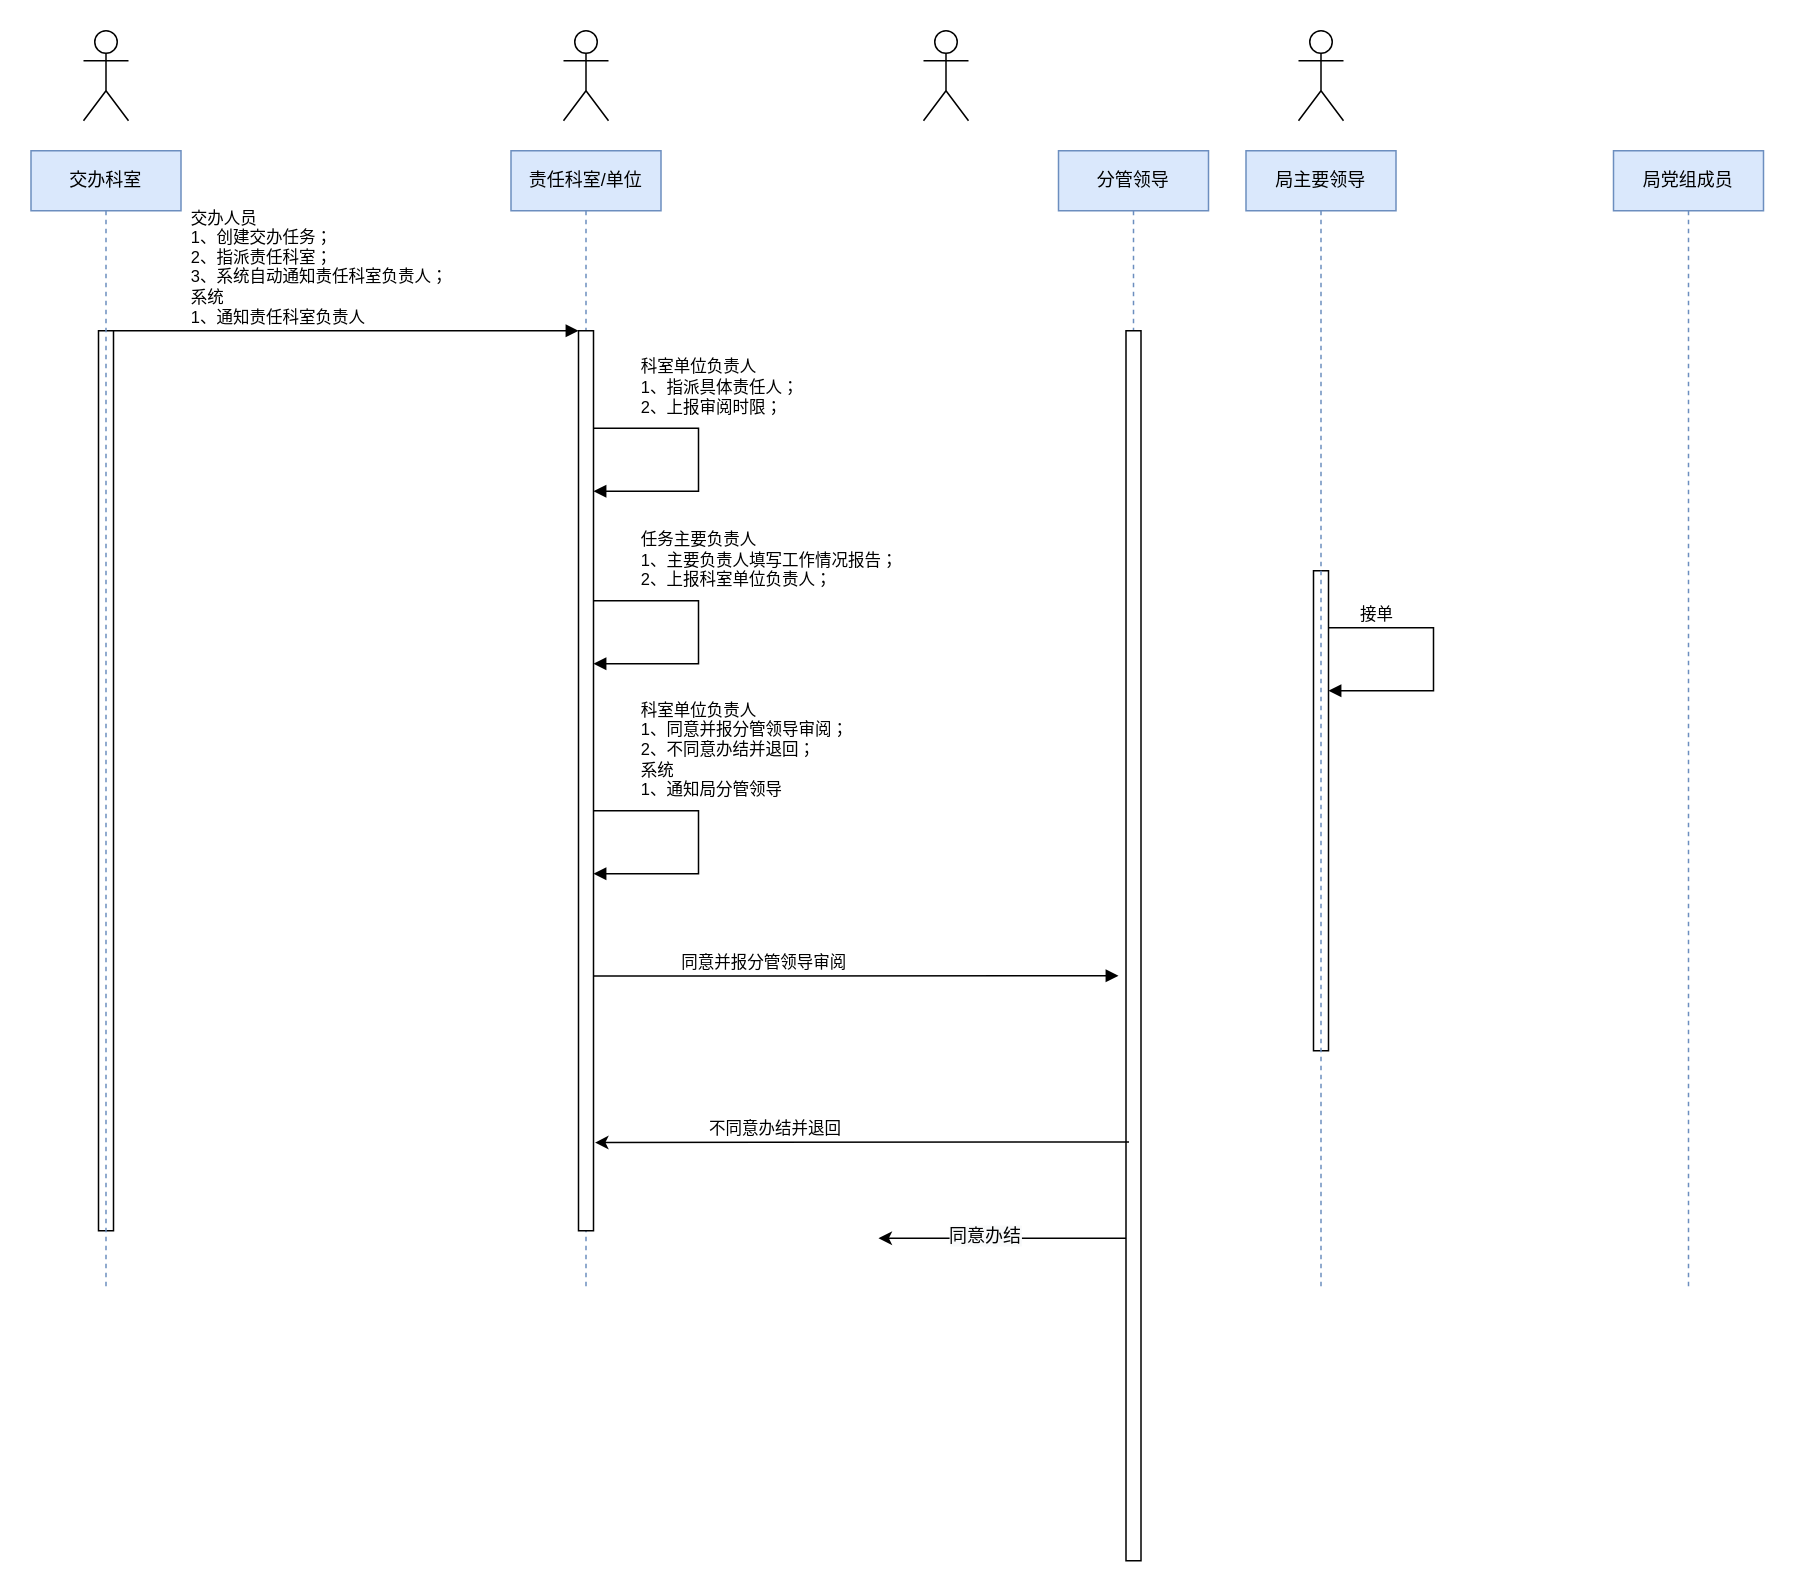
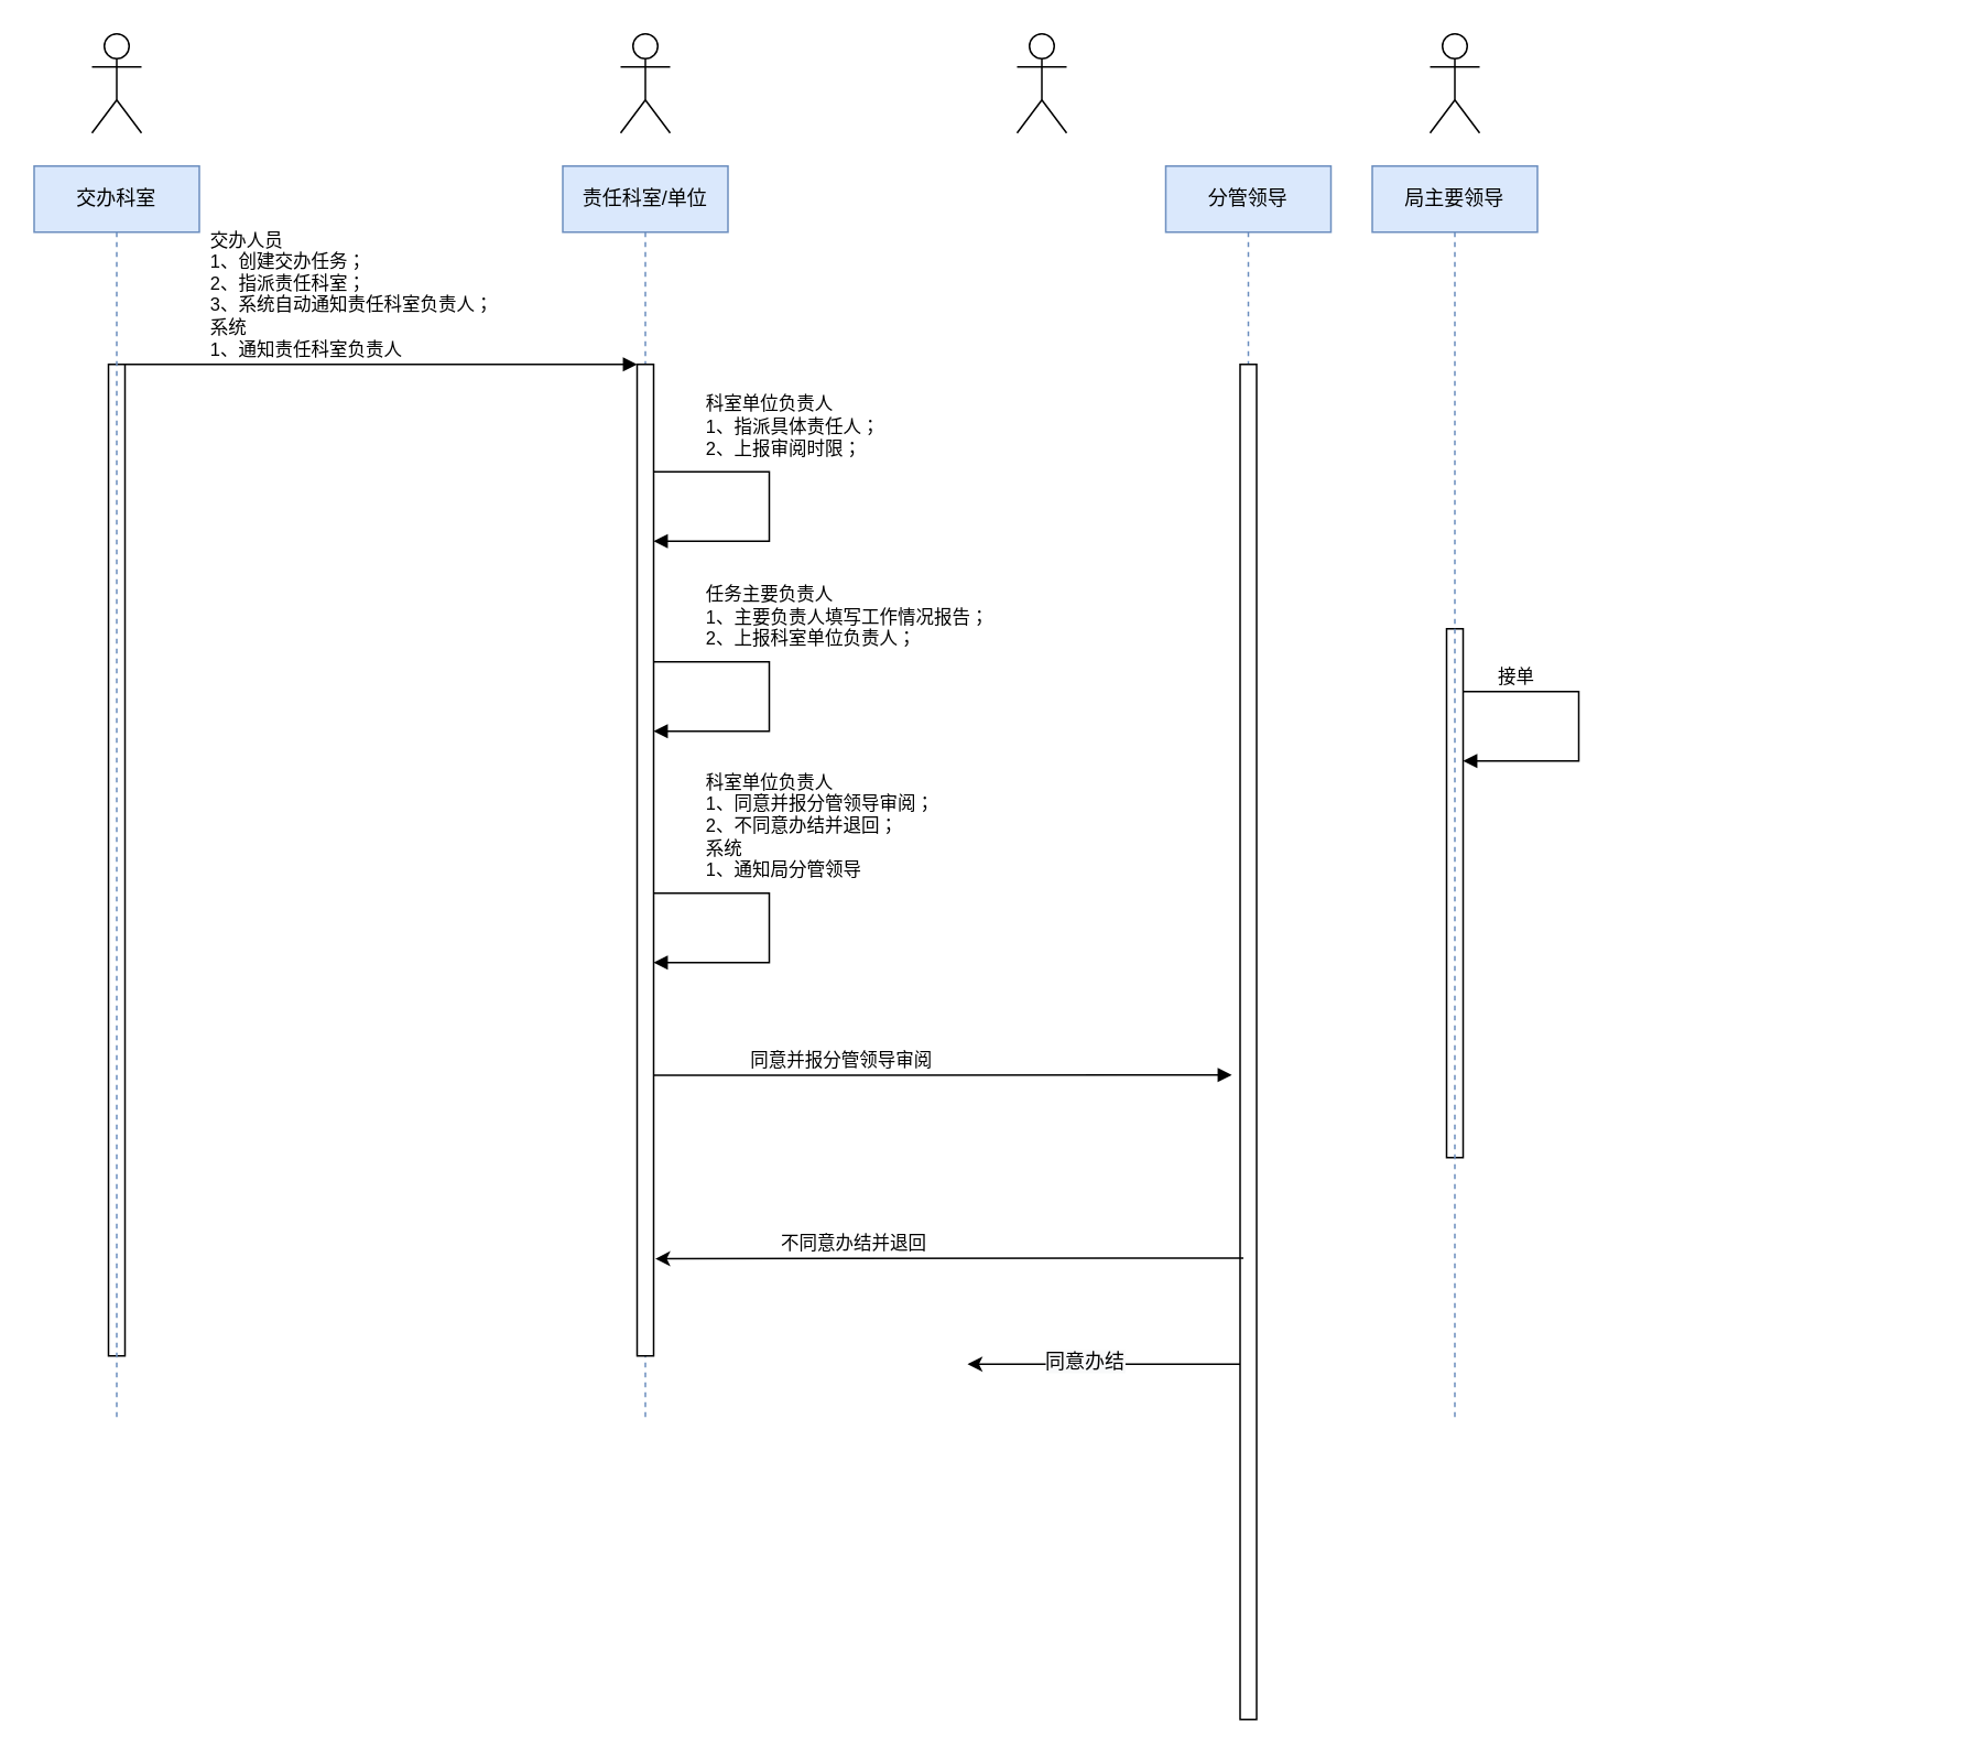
  <mxCell id="0" />
  <mxCell id="1" parent="0" />
  <mxCell id="2" value="&lt;span&gt;责任科室/单位&lt;/span&gt;" style="shape=umlLifeline;perimeter=lifelinePerimeter;whiteSpace=wrap;html=1;container=1;collapsible=0;recursiveResize=0;outlineConnect=0;fillColor=#dae8fc;strokeColor=#6c8ebf;" parent="1" vertex="1"><mxGeometry x="340" y="100" width="100" height="760" as="geometry" /></mxCell>
  <mxCell id="3" value="" style="shape=umlActor;verticalLabelPosition=bottom;verticalAlign=top;html=1;" parent="1" vertex="1"><mxGeometry x="375" y="20" width="30" height="60" as="geometry" /></mxCell>
  <mxCell id="4" value="" style="shape=umlActor;verticalLabelPosition=bottom;verticalAlign=top;html=1;" parent="1" vertex="1"><mxGeometry x="615" y="20" width="30" height="60" as="geometry" /></mxCell>
  <mxCell id="5" value="" style="shape=umlActor;verticalLabelPosition=bottom;verticalAlign=top;html=1;" parent="1" vertex="1"><mxGeometry x="55" y="20" width="30" height="60" as="geometry" /></mxCell>
  <mxCell id="6" value="" style="shape=umlActor;verticalLabelPosition=bottom;verticalAlign=top;html=1;" parent="1" vertex="1"><mxGeometry x="865" y="20" width="30" height="60" as="geometry" /></mxCell>
  <mxCell id="7" value="" style="html=1;points=[];perimeter=orthogonalPerimeter;" parent="1" vertex="1"><mxGeometry x="65" y="220" width="10" height="600" as="geometry" /></mxCell>
  <mxCell id="8" value="" style="html=1;points=[];perimeter=orthogonalPerimeter;" parent="1" vertex="1"><mxGeometry x="385" y="220" width="10" height="600" as="geometry" /></mxCell>
  <mxCell id="9" value="&lt;div&gt;交办人员&lt;/div&gt;&lt;div&gt;1、创建交办任务；&lt;/div&gt;2、指派责任科室；&lt;br&gt;3、系统自动通知责任科室负责人；&lt;br&gt;系统&lt;br&gt;1、通知责任科室负责人" style="html=1;verticalAlign=bottom;endArrow=block;entryX=0;entryY=0;rounded=0;align=left;" parent="1" source="7" target="8" edge="1"><mxGeometry x="-0.677" relative="1" as="geometry"><mxPoint x="315" y="220" as="sourcePoint" /><mxPoint as="offset" /></mxGeometry></mxCell>
  <mxCell id="10" value="" style="html=1;points=[];perimeter=orthogonalPerimeter;" parent="1" vertex="1"><mxGeometry x="875" y="380" width="10" height="320" as="geometry" /></mxCell>
  <mxCell id="11" value="接单" style="html=1;verticalAlign=bottom;endArrow=block;rounded=0;" parent="1" source="10" target="10" edge="1"><mxGeometry x="-0.652" width="80" relative="1" as="geometry"><mxPoint x="885" y="840" as="sourcePoint" /><mxPoint x="875" y="859.78" as="targetPoint" /><Array as="points"><mxPoint x="955" y="418" /><mxPoint x="955" y="460" /></Array><mxPoint as="offset" /></mxGeometry></mxCell>
  <mxCell id="12" value="交办科室" style="shape=umlLifeline;perimeter=lifelinePerimeter;whiteSpace=wrap;html=1;container=1;collapsible=0;recursiveResize=0;outlineConnect=0;fillColor=#dae8fc;strokeColor=#6c8ebf;" parent="1" vertex="1"><mxGeometry x="20" y="100" width="100" height="760" as="geometry" /></mxCell>
  <mxCell id="13" value="&lt;span&gt;分管领导&lt;/span&gt;" style="shape=umlLifeline;perimeter=lifelinePerimeter;whiteSpace=wrap;html=1;container=1;collapsible=0;recursiveResize=0;outlineConnect=0;fillColor=#dae8fc;strokeColor=#6c8ebf;" parent="1" vertex="1"><mxGeometry x="705" y="100" width="100" height="940" as="geometry" /></mxCell>
  <mxCell id="14" value="" style="html=1;points=[];perimeter=orthogonalPerimeter;" parent="13" vertex="1"><mxGeometry x="45" y="120" width="10" height="820" as="geometry" /></mxCell>
  <mxCell id="15" value="局主要领导" style="shape=umlLifeline;perimeter=lifelinePerimeter;whiteSpace=wrap;html=1;container=1;collapsible=0;recursiveResize=0;outlineConnect=0;fillColor=#dae8fc;strokeColor=#6c8ebf;" parent="1" vertex="1"><mxGeometry x="830" y="100" width="100" height="760" as="geometry" /></mxCell>
- <mxCell id="16" value="局党组成员" style="shape=umlLifeline;perimeter=lifelinePerimeter;whiteSpace=wrap;html=1;container=1;collapsible=0;recursiveResize=0;outlineConnect=0;fillColor=#dae8fc;strokeColor=#6c8ebf;" parent="1" vertex="1"><mxGeometry x="1075" y="100" width="100" height="760" as="geometry" /></mxCell>
  <mxCell id="17" value="科室单位负责人&lt;br&gt;1、指派具体责任人；&lt;br&gt;2、上报审阅时限；" style="html=1;verticalAlign=bottom;endArrow=block;rounded=0;align=left;" parent="1" edge="1"><mxGeometry x="-0.67" y="5" width="80" relative="1" as="geometry"><mxPoint x="395" y="285" as="sourcePoint" /><mxPoint x="395" y="327" as="targetPoint" /><Array as="points"><mxPoint x="465" y="285" /><mxPoint x="465" y="327" /></Array><mxPoint as="offset" /></mxGeometry></mxCell>
  <mxCell id="18" value="任务主要负责人&lt;br&gt;1、主要负责人填写工作情况报告；&lt;br&gt;2、上报科室单位负责人；" style="html=1;verticalAlign=bottom;endArrow=block;rounded=0;align=left;" edge="1" parent="1"><mxGeometry x="-0.67" y="5" width="80" relative="1" as="geometry"><mxPoint x="395" y="400" as="sourcePoint" /><mxPoint x="395" y="442" as="targetPoint" /><Array as="points"><mxPoint x="465" y="400" /><mxPoint x="465" y="442" /></Array><mxPoint as="offset" /></mxGeometry></mxCell>
  <mxCell id="19" value="科室单位负责人&lt;br&gt;1、同意并报分管领导审阅；&lt;br&gt;2、不同意办结并退回；&lt;br&gt;系统&lt;br&gt;1、通知局分管领导" style="html=1;verticalAlign=bottom;endArrow=block;rounded=0;align=left;" edge="1" parent="1"><mxGeometry x="-0.67" y="5" width="80" relative="1" as="geometry"><mxPoint x="395" y="540" as="sourcePoint" /><mxPoint x="395" y="582" as="targetPoint" /><Array as="points"><mxPoint x="465" y="540" /><mxPoint x="465" y="582" /></Array><mxPoint as="offset" /></mxGeometry></mxCell>
  <mxCell id="20" value="同意并报分管领导审阅&lt;div&gt;&lt;/div&gt;" style="html=1;verticalAlign=bottom;endArrow=block;rounded=0;align=left;exitX=1;exitY=0.717;exitDx=0;exitDy=0;exitPerimeter=0;" edge="1" parent="1" source="8"><mxGeometry x="-0.677" relative="1" as="geometry"><mxPoint x="520" y="640" as="sourcePoint" /><mxPoint as="offset" /><mxPoint x="745" y="650" as="targetPoint" /></mxGeometry></mxCell>
  <mxCell id="21" value="" style="endArrow=classic;html=1;rounded=0;" edge="1" parent="1"><mxGeometry width="50" height="50" relative="1" as="geometry"><mxPoint x="750" y="825" as="sourcePoint" /><mxPoint x="585" y="825" as="targetPoint" /></mxGeometry></mxCell>
  <mxCell id="22" value="&lt;span style=&quot;font-size: 12px ; background-color: rgb(248 , 249 , 250)&quot;&gt;同意办结&lt;/span&gt;" style="edgeLabel;html=1;align=center;verticalAlign=middle;resizable=0;points=[];" vertex="1" connectable="0" parent="21"><mxGeometry x="0.151" y="-2" relative="1" as="geometry"><mxPoint as="offset" /></mxGeometry></mxCell>
  <mxCell id="23" value="" style="endArrow=classic;html=1;rounded=0;exitX=0.2;exitY=0.968;exitDx=0;exitDy=0;exitPerimeter=0;entryX=1.1;entryY=0.902;entryDx=0;entryDy=0;entryPerimeter=0;" edge="1" parent="1" target="8"><mxGeometry width="50" height="50" relative="1" as="geometry"><mxPoint x="752" y="760.8" as="sourcePoint" /><mxPoint x="585" y="760" as="targetPoint" /></mxGeometry></mxCell>
  <mxCell id="24" value="不同意办结并退回" style="edgeLabel;html=1;align=center;verticalAlign=middle;resizable=0;points=[];" vertex="1" connectable="0" parent="23"><mxGeometry x="0.581" y="-1" relative="1" as="geometry"><mxPoint x="45" y="-9" as="offset" /></mxGeometry></mxCell>
